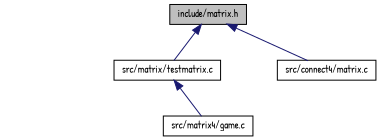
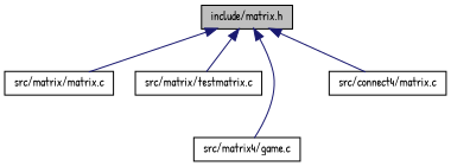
  digraph {
    fontname="Patrick Hand"
    node [color=black fillcolor=white fontname="Patrick Hand" fontsize=10 shape=record style=filled]
    edge [color=midnightblue dir=back fontname="Patrick Hand" fontsize=10 labelfontname=Helvetica labelfontsize=10 style=solid]
    n1 [fillcolor=grey75 fontcolor=black height=0.2 label="include/matrix.h" width=0.4]
+   n2 [height=0.2 label="src/matrix/matrix.c" width=0.4]
    n3 [height=0.2 label="src/matrix/testmatrix.c" width=0.4]
    n4 [height=0.2 label="src/matrix4/game.c" width=0.4]
    n5 [height=0.2 label="src/connect4/matrix.c" width=0.4]
+   n1 -> n2
    n1 -> n3
-   n3 -> n4
+   n1 -> n4
    n1 -> n5
  }
